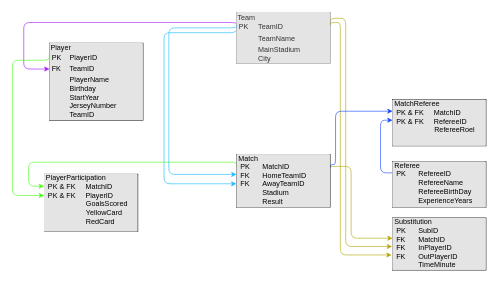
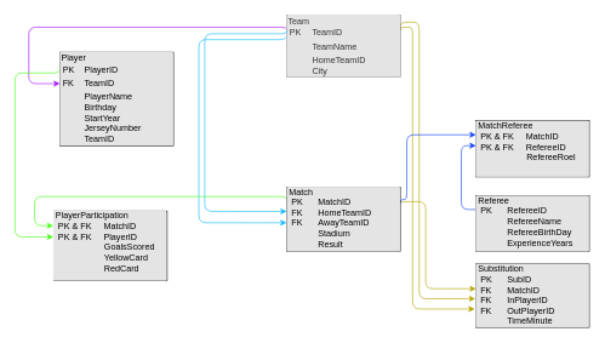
  <mxCell id="0" />
  <mxCell id="1" parent="0" />
  <mxCell id="2" style="edgeStyle=orthogonalEdgeStyle;rounded=1;orthogonalLoop=1;jettySize=auto;html=1;exitX=0;exitY=0.25;exitDx=0;exitDy=0;entryX=-0.001;entryY=0.336;entryDx=0;entryDy=0;entryPerimeter=0;strokeColor=#a114ff;elbow=vertical;" parent="1" source="6" target="8" edge="1"><mxGeometry relative="1" as="geometry"><mxPoint x="47.333" y="962.857" as="targetPoint" /><Array as="points"><mxPoint x="394" y="37" /><mxPoint x="39" y="37" /><mxPoint x="39" y="115" /><mxPoint x="82" y="115" /></Array></mxGeometry></mxCell>
  <mxCell id="3" style="edgeStyle=orthogonalEdgeStyle;rounded=1;orthogonalLoop=1;jettySize=auto;html=1;exitX=0;exitY=0.25;exitDx=0;exitDy=0;entryX=-0.003;entryY=0.552;entryDx=0;entryDy=0;entryPerimeter=0;strokeColor=#14b9ff;elbow=vertical;" parent="1" source="6" target="12" edge="1"><mxGeometry relative="1" as="geometry"><mxPoint x="56" y="1091.429" as="targetPoint" /><Array as="points"><mxPoint x="394" y="54" /><mxPoint x="273" y="54" /><mxPoint x="273" y="306" /></Array></mxGeometry></mxCell>
  <mxCell id="4" style="edgeStyle=orthogonalEdgeStyle;rounded=1;orthogonalLoop=1;jettySize=auto;html=1;exitX=1;exitY=0.25;exitDx=0;exitDy=0;entryX=-0.005;entryY=0.548;entryDx=0;entryDy=0;entryPerimeter=0;strokeColor=#b3a400;elbow=vertical;" parent="1" source="6" target="14" edge="1"><mxGeometry relative="1" as="geometry"><mxPoint x="177.333" y="680" as="targetPoint" /><Array as="points"><mxPoint x="550" y="30" /><mxPoint x="576" y="30" /><mxPoint x="576" y="410" /><mxPoint x="653" y="410" /></Array></mxGeometry></mxCell>
  <mxCell id="5" style="edgeStyle=orthogonalEdgeStyle;rounded=1;orthogonalLoop=1;jettySize=auto;html=1;exitX=1;exitY=0.25;exitDx=0;exitDy=0;strokeColor=#b3a400;elbow=vertical;entryX=-0.01;entryY=0.71;entryDx=0;entryDy=0;entryPerimeter=0;" parent="1" source="6" target="14" edge="1"><mxGeometry relative="1" as="geometry"><mxPoint x="662.667" y="534.286" as="targetPoint" /><Array as="points"><mxPoint x="550" y="37" /><mxPoint x="567" y="37" /><mxPoint x="567" y="425" /><mxPoint x="652" y="425" /></Array></mxGeometry></mxCell>
- <mxCell id="6" value="&lt;div style=&quot;box-sizing:border-box;width:100%;background:#e4e4e4;padding:2px;&quot;&gt;Team&lt;table style=&quot;background-color: initial; font-size: 1em; width: 100%;&quot; cellpadding=&quot;2&quot; cellspacing=&quot;0&quot;&gt;&lt;tbody&gt;&lt;tr&gt;&lt;td&gt;PK&lt;/td&gt;&lt;td&gt;TeamID&lt;/td&gt;&lt;/tr&gt;&lt;tr&gt;&lt;td&gt;&lt;br&gt;&lt;/td&gt;&lt;td&gt;TeamName&lt;/td&gt;&lt;/tr&gt;&lt;tr&gt;&lt;td&gt;&lt;/td&gt;&lt;td&gt;MainStadium&lt;br&gt;City&lt;br&gt;&lt;br&gt;&lt;/td&gt;&lt;/tr&gt;&lt;/tbody&gt;&lt;/table&gt;&lt;/div&gt;" style="verticalAlign=top;align=left;overflow=fill;html=1;whiteSpace=wrap;fillColor=#f5f5f5;fontColor=#333333;strokeColor=#666666;" parent="1" vertex="1"><mxGeometry x="394" y="20" width="156" height="85.714" as="geometry" /></mxCell>
+ <mxCell id="6" value="&lt;div style=&quot;box-sizing:border-box;width:100%;background:#e4e4e4;padding:2px;&quot;&gt;Team&lt;table style=&quot;background-color: initial; font-size: 1em; width: 100%;&quot; cellpadding=&quot;2&quot; cellspacing=&quot;0&quot;&gt;&lt;tbody&gt;&lt;tr&gt;&lt;td&gt;PK&lt;/td&gt;&lt;td&gt;TeamID&lt;/td&gt;&lt;/tr&gt;&lt;tr&gt;&lt;td&gt;&lt;br&gt;&lt;/td&gt;&lt;td&gt;TeamName&lt;/td&gt;&lt;/tr&gt;&lt;tr&gt;&lt;td&gt;&lt;/td&gt;&lt;td&gt;HomeTeamID&lt;br&gt;City&lt;br&gt;&lt;br&gt;&lt;/td&gt;&lt;/tr&gt;&lt;/tbody&gt;&lt;/table&gt;&lt;/div&gt;" style="verticalAlign=top;align=left;overflow=fill;html=1;whiteSpace=wrap;fillColor=#f5f5f5;fontColor=#333333;strokeColor=#666666;" parent="1" vertex="1"><mxGeometry x="394" y="20" width="156" height="85.714" as="geometry" /></mxCell>
  <mxCell id="7" style="edgeStyle=orthogonalEdgeStyle;rounded=1;orthogonalLoop=1;jettySize=auto;html=1;exitX=-0.002;exitY=0.141;exitDx=0;exitDy=0;exitPerimeter=0;strokeColor=#47ff14;elbow=vertical;entryX=-0.003;entryY=0.371;entryDx=0;entryDy=0;entryPerimeter=0;" parent="1" source="8" target="13" edge="1"><mxGeometry relative="1" as="geometry"><mxPoint x="70" y="325.7" as="targetPoint" /><mxPoint x="73.334" y="90.015" as="sourcePoint" /><Array as="points"><mxPoint x="82" y="100" /><mxPoint x="20" y="100" /><mxPoint x="20" y="326" /></Array></mxGeometry></mxCell>
  <mxCell id="8" value="&lt;div style=&quot;box-sizing:border-box;width:100%;background:#e4e4e4;padding:2px;&quot;&gt;Player&lt;table style=&quot;background-color: initial; font-size: 1em; width: 100%;&quot; cellpadding=&quot;2&quot; cellspacing=&quot;0&quot;&gt;&lt;tbody&gt;&lt;tr&gt;&lt;td&gt;PK&lt;/td&gt;&lt;td&gt;PlayerID&lt;/td&gt;&lt;/tr&gt;&lt;tr&gt;&lt;td&gt;FK&lt;/td&gt;&lt;td&gt;TeamID&lt;/td&gt;&lt;/tr&gt;&lt;tr&gt;&lt;td&gt;&lt;/td&gt;&lt;td&gt;PlayerName&lt;br&gt;Birthday&lt;br&gt;StartYear&lt;br&gt;JerseyNumber&lt;br&gt;TeamID&lt;br&gt;&lt;br&gt;&lt;br&gt;&lt;br&gt;&lt;/td&gt;&lt;/tr&gt;&lt;/tbody&gt;&lt;/table&gt;&lt;/div&gt;" style="verticalAlign=top;align=left;overflow=fill;html=1;whiteSpace=wrap;" parent="1" vertex="1"><mxGeometry x="82" y="71.43" width="156" height="128.57" as="geometry" /></mxCell>
  <mxCell id="9" style="edgeStyle=orthogonalEdgeStyle;rounded=1;orthogonalLoop=1;jettySize=auto;html=1;exitX=0;exitY=0.25;exitDx=0;exitDy=0;entryX=-0.004;entryY=0.21;entryDx=0;entryDy=0;strokeColor=#47ff14;elbow=vertical;entryPerimeter=0;" parent="1" source="12" target="13" edge="1"><mxGeometry relative="1" as="geometry"><mxPoint x="142.667" y="740" as="targetPoint" /><Array as="points"><mxPoint x="394" y="270" /><mxPoint x="47" y="270" /><mxPoint x="47" y="310" /></Array></mxGeometry></mxCell>
  <mxCell id="10" style="edgeStyle=orthogonalEdgeStyle;rounded=1;orthogonalLoop=1;jettySize=auto;html=1;exitX=1;exitY=0.25;exitDx=0;exitDy=0;entryX=0.001;entryY=0.39;entryDx=0;entryDy=0;entryPerimeter=0;strokeColor=#b3a400;elbow=vertical;" parent="1" source="12" target="14" edge="1"><mxGeometry relative="1" as="geometry"><mxPoint x="177.333" y="662.857" as="targetPoint" /><Array as="points"><mxPoint x="550" y="277" /><mxPoint x="585" y="277" /><mxPoint x="585" y="397" /></Array></mxGeometry></mxCell>
  <mxCell id="11" style="edgeStyle=orthogonalEdgeStyle;rounded=1;orthogonalLoop=1;jettySize=auto;html=1;exitX=1;exitY=0.25;exitDx=0;exitDy=0;entryX=0;entryY=0.25;entryDx=0;entryDy=0;strokeColor=#1443ff;elbow=vertical;" parent="1" source="12" target="17" edge="1"><mxGeometry relative="1" as="geometry"><mxPoint x="428.667" y="568.571" as="targetPoint" /><Array as="points"><mxPoint x="559" y="274" /><mxPoint x="559" y="185" /></Array></mxGeometry></mxCell>
  <mxCell id="12" value="&lt;div style=&quot;box-sizing: border-box; width: 100%; background: rgb(228, 228, 228); padding: 0px;&quot;&gt;&lt;div style=&quot;&quot;&gt;&amp;nbsp;Match&lt;/div&gt;&lt;div style=&quot;&quot;&gt;&amp;nbsp; PK&lt;span style=&quot;white-space: pre;&quot;&gt;&#09;&amp;nbsp;&lt;/span&gt;&amp;nbsp; &amp;nbsp; MatchID&lt;/div&gt;&lt;div style=&quot;&quot;&gt;&amp;nbsp; FK&lt;span style=&quot;white-space: pre;&quot;&gt;&#09;&amp;nbsp;&lt;/span&gt;&amp;nbsp; &amp;nbsp; HomeTeamID&lt;/div&gt;&lt;div style=&quot;&quot;&gt;&amp;nbsp; FK&lt;span style=&quot;white-space: pre;&quot;&gt;&#09;&lt;/span&gt;&amp;nbsp; &amp;nbsp; &amp;nbsp;AwayTeamID&lt;/div&gt;&lt;div style=&quot;&quot;&gt;&lt;span style=&quot;white-space: pre;&quot;&gt;&#09;&lt;/span&gt;&amp;nbsp; &amp;nbsp; &amp;nbsp;Stadium&lt;br&gt;&lt;/div&gt;&lt;div style=&quot;&quot;&gt;&lt;span style=&quot;white-space: pre;&quot;&gt;&#09;&lt;/span&gt;&amp;nbsp; &amp;nbsp; &amp;nbsp;Result&lt;br&gt;&lt;/div&gt;&lt;div style=&quot;&quot;&gt;&lt;br&gt;&lt;/div&gt;&lt;div style=&quot;&quot;&gt;&lt;br&gt;&lt;/div&gt;&lt;div style=&quot;&quot;&gt;&lt;br&gt;&lt;/div&gt;&lt;div style=&quot;&quot;&gt;&lt;br&gt;&lt;/div&gt;&lt;div style=&quot;&quot;&gt;&lt;br&gt;&lt;/div&gt;&lt;/div&gt;" style="verticalAlign=top;align=left;overflow=fill;html=1;whiteSpace=wrap;" parent="1" vertex="1"><mxGeometry x="394" y="257.14" width="156" height="88.57" as="geometry" /></mxCell>
  <mxCell id="13" value="&lt;div style=&quot;box-sizing: border-box; width: 100%; background: rgb(228, 228, 228); padding: 0px;&quot;&gt;&lt;div style=&quot;&quot;&gt;&amp;nbsp;PlayerParticipation&lt;/div&gt;&lt;div style=&quot;&quot;&gt;&amp;nbsp; PK &amp;amp; FK&lt;span style=&quot;white-space: pre;&quot;&gt;&amp;nbsp;&lt;/span&gt;&amp;nbsp; &amp;nbsp; MatchID&lt;/div&gt;&lt;div style=&quot;&quot;&gt;&amp;nbsp; PK &amp;amp; FK&amp;nbsp; &amp;nbsp; &amp;nbsp;PlayerID&lt;/div&gt;&lt;div style=&quot;&quot;&gt;&amp;nbsp; &lt;span style=&quot;white-space: pre;&quot;&gt;&#09;&lt;/span&gt;&amp;nbsp; &amp;nbsp; &amp;nbsp;&lt;span style=&quot;white-space: pre;&quot;&gt;&#09;&lt;/span&gt;&amp;nbsp; &amp;nbsp; &amp;nbsp;GoalsScored&lt;/div&gt;&lt;div style=&quot;&quot;&gt;&lt;span style=&quot;white-space: pre;&quot;&gt;&#09;&lt;/span&gt;&lt;span style=&quot;white-space: pre;&quot;&gt;&#09;&lt;/span&gt;&amp;nbsp; &amp;nbsp; &amp;nbsp;YellowCard&lt;br&gt;&lt;/div&gt;&lt;div style=&quot;&quot;&gt;&lt;span style=&quot;white-space: pre;&quot;&gt;&#09;&lt;/span&gt;&amp;nbsp; &amp;nbsp; &amp;nbsp; &amp;nbsp; &amp;nbsp; &amp;nbsp; &amp;nbsp;RedCard&lt;br&gt;&lt;/div&gt;&lt;div style=&quot;&quot;&gt;&lt;span style=&quot;white-space: pre;&quot;&gt;&#09;&lt;/span&gt;&amp;nbsp; &amp;nbsp; &amp;nbsp;&lt;br&gt;&lt;/div&gt;&lt;div style=&quot;&quot;&gt;&lt;br&gt;&lt;/div&gt;&lt;div style=&quot;&quot;&gt;&lt;br&gt;&lt;/div&gt;&lt;div style=&quot;&quot;&gt;&lt;br&gt;&lt;/div&gt;&lt;div style=&quot;&quot;&gt;&lt;br&gt;&lt;/div&gt;&lt;div style=&quot;&quot;&gt;&lt;br&gt;&lt;/div&gt;&lt;/div&gt;" style="verticalAlign=top;align=left;overflow=fill;html=1;whiteSpace=wrap;" parent="1" vertex="1"><mxGeometry x="73.33" y="290" width="156" height="95.71" as="geometry" /></mxCell>
  <mxCell id="14" value="&lt;div style=&quot;box-sizing: border-box; width: 100%; background: rgb(228, 228, 228); padding: 0px;&quot;&gt;&lt;div style=&quot;&quot;&gt;&amp;nbsp;Substitution&lt;/div&gt;&lt;div style=&quot;&quot;&gt;&amp;nbsp; PK&lt;span style=&quot;white-space: pre;&quot;&gt;&#09;&amp;nbsp;&lt;/span&gt;&amp;nbsp; &amp;nbsp; SubID&lt;/div&gt;&lt;div style=&quot;&quot;&gt;&amp;nbsp; FK&lt;span style=&quot;white-space: pre;&quot;&gt;&#09;&amp;nbsp;&lt;/span&gt;&amp;nbsp; &amp;nbsp; MatchID&lt;/div&gt;&lt;div style=&quot;&quot;&gt;&amp;nbsp; FK&lt;span style=&quot;white-space: pre;&quot;&gt;&#09;&lt;/span&gt;&amp;nbsp; &amp;nbsp; &amp;nbsp;InPlayerID&lt;/div&gt;&lt;div style=&quot;&quot;&gt;&amp;nbsp; FK&lt;span style=&quot;white-space: pre;&quot;&gt;&#09;&lt;/span&gt;&amp;nbsp; &amp;nbsp; &amp;nbsp;OutPlayerID&lt;br&gt;&lt;/div&gt;&lt;div style=&quot;&quot;&gt;&lt;span style=&quot;white-space: pre;&quot;&gt;&#09;&lt;/span&gt;&amp;nbsp; &amp;nbsp; &amp;nbsp;TimeMinute&lt;br&gt;&lt;/div&gt;&lt;div style=&quot;&quot;&gt;&lt;br&gt;&lt;/div&gt;&lt;div style=&quot;&quot;&gt;&lt;br&gt;&lt;/div&gt;&lt;div style=&quot;&quot;&gt;&lt;br&gt;&lt;/div&gt;&lt;div style=&quot;&quot;&gt;&lt;br&gt;&lt;/div&gt;&lt;div style=&quot;&quot;&gt;&lt;br&gt;&lt;/div&gt;&lt;/div&gt;" style="verticalAlign=top;align=left;overflow=fill;html=1;whiteSpace=wrap;" parent="1" vertex="1"><mxGeometry x="654" y="362.86" width="156" height="87.14" as="geometry" /></mxCell>
  <mxCell id="15" style="edgeStyle=orthogonalEdgeStyle;rounded=1;orthogonalLoop=1;jettySize=auto;html=1;exitX=0;exitY=0.25;exitDx=0;exitDy=0;entryX=0;entryY=0.444;entryDx=0;entryDy=0;entryPerimeter=0;strokeColor=#1443ff;elbow=vertical;" parent="1" source="16" target="17" edge="1"><mxGeometry relative="1" as="geometry"><mxPoint x="654" y="414.286" as="targetPoint" /></mxGeometry></mxCell>
  <mxCell id="16" value="&lt;div style=&quot;box-sizing: border-box; width: 100%; background: rgb(228, 228, 228); padding: 0px;&quot;&gt;&lt;div style=&quot;&quot;&gt;&amp;nbsp;Referee&lt;/div&gt;&lt;div style=&quot;&quot;&gt;&amp;nbsp; PK&lt;span style=&quot;white-space: pre;&quot;&gt;&#09;&amp;nbsp;&lt;/span&gt;&amp;nbsp; &amp;nbsp; RefereeID&lt;/div&gt;&lt;div style=&quot;&quot;&gt;&amp;nbsp; &lt;span style=&quot;white-space: pre;&quot;&gt;&#09;&amp;nbsp;&lt;/span&gt;&amp;nbsp; &amp;nbsp; RefereeName&lt;/div&gt;&lt;div style=&quot;&quot;&gt;&amp;nbsp; &lt;span style=&quot;white-space: pre;&quot;&gt;&#09;&lt;/span&gt;&amp;nbsp; &amp;nbsp; &amp;nbsp;RefereeBirthDay&lt;/div&gt;&lt;div style=&quot;&quot;&gt;&amp;nbsp; &lt;span style=&quot;white-space: pre;&quot;&gt;&#09;&lt;/span&gt;&amp;nbsp; &amp;nbsp; &amp;nbsp;ExperienceYears&lt;br&gt;&lt;/div&gt;&lt;div style=&quot;&quot;&gt;&lt;span style=&quot;white-space: pre;&quot;&gt;&#09;&lt;/span&gt;&amp;nbsp; &amp;nbsp; &amp;nbsp;&lt;br&gt;&lt;/div&gt;&lt;div style=&quot;&quot;&gt;&lt;br&gt;&lt;/div&gt;&lt;div style=&quot;&quot;&gt;&lt;br&gt;&lt;/div&gt;&lt;div style=&quot;&quot;&gt;&lt;br&gt;&lt;/div&gt;&lt;div style=&quot;&quot;&gt;&lt;br&gt;&lt;/div&gt;&lt;div style=&quot;&quot;&gt;&lt;br&gt;&lt;/div&gt;&lt;/div&gt;" style="verticalAlign=top;align=left;overflow=fill;html=1;whiteSpace=wrap;" parent="1" vertex="1"><mxGeometry x="654" y="268.571" width="156" height="77.143" as="geometry" /></mxCell>
  <mxCell id="17" value="&lt;div style=&quot;box-sizing: border-box; width: 100%; background: rgb(228, 228, 228); padding: 0px;&quot;&gt;&lt;div style=&quot;&quot;&gt;&amp;nbsp;MatchReferee&lt;/div&gt;&lt;div style=&quot;&quot;&gt;&amp;nbsp; PK &amp;amp; FK&lt;span style=&quot;white-space: pre;&quot;&gt;&amp;nbsp;&lt;/span&gt;&amp;nbsp; &amp;nbsp; MatchID&lt;/div&gt;&lt;div style=&quot;&quot;&gt;&amp;nbsp; PK &amp;amp; FK&amp;nbsp; &amp;nbsp; &amp;nbsp;RefereeID&lt;/div&gt;&lt;div style=&quot;&quot;&gt;&amp;nbsp; &lt;span style=&quot;white-space: pre;&quot;&gt;&#09;&lt;/span&gt;&amp;nbsp; &amp;nbsp; &amp;nbsp;&lt;span style=&quot;white-space: pre;&quot;&gt;&#09;&lt;/span&gt;&amp;nbsp; &amp;nbsp; &amp;nbsp;RefereeRoel&lt;/div&gt;&lt;div style=&quot;&quot;&gt;&lt;span style=&quot;white-space: pre;&quot;&gt;&#09;&lt;/span&gt;&lt;span style=&quot;white-space: pre;&quot;&gt;&#09;&lt;/span&gt;&amp;nbsp; &amp;nbsp; &amp;nbsp;&lt;br&gt;&lt;/div&gt;&lt;div style=&quot;&quot;&gt;&lt;span style=&quot;white-space: pre;&quot;&gt;&#09;&lt;/span&gt;&amp;nbsp; &amp;nbsp; &amp;nbsp; &amp;nbsp; &amp;nbsp; &amp;nbsp; &amp;nbsp;&lt;br&gt;&lt;/div&gt;&lt;div style=&quot;&quot;&gt;&lt;span style=&quot;white-space: pre;&quot;&gt;&#09;&lt;/span&gt;&amp;nbsp; &amp;nbsp; &amp;nbsp;&lt;br&gt;&lt;/div&gt;&lt;div style=&quot;&quot;&gt;&lt;br&gt;&lt;/div&gt;&lt;div style=&quot;&quot;&gt;&lt;br&gt;&lt;/div&gt;&lt;div style=&quot;&quot;&gt;&lt;br&gt;&lt;/div&gt;&lt;div style=&quot;&quot;&gt;&lt;br&gt;&lt;/div&gt;&lt;div style=&quot;&quot;&gt;&lt;br&gt;&lt;/div&gt;&lt;/div&gt;" style="verticalAlign=top;align=left;overflow=fill;html=1;whiteSpace=wrap;" parent="1" vertex="1"><mxGeometry x="654" y="165.714" width="156" height="77.143" as="geometry" /></mxCell>
  <mxCell id="18" style="edgeStyle=orthogonalEdgeStyle;rounded=1;orthogonalLoop=1;jettySize=auto;html=1;exitX=0;exitY=0.25;exitDx=0;exitDy=0;entryX=-0.002;entryY=0.376;entryDx=0;entryDy=0;entryPerimeter=0;strokeColor=#14b9ff;elbow=vertical;" parent="1" source="6" target="12" edge="1"><mxGeometry relative="1" as="geometry"><mxPoint x="56" y="1065.714" as="targetPoint" /><Array as="points"><mxPoint x="394" y="46" /><mxPoint x="281" y="46" /><mxPoint x="281" y="290" /><mxPoint x="394" y="290" /></Array></mxGeometry></mxCell>
